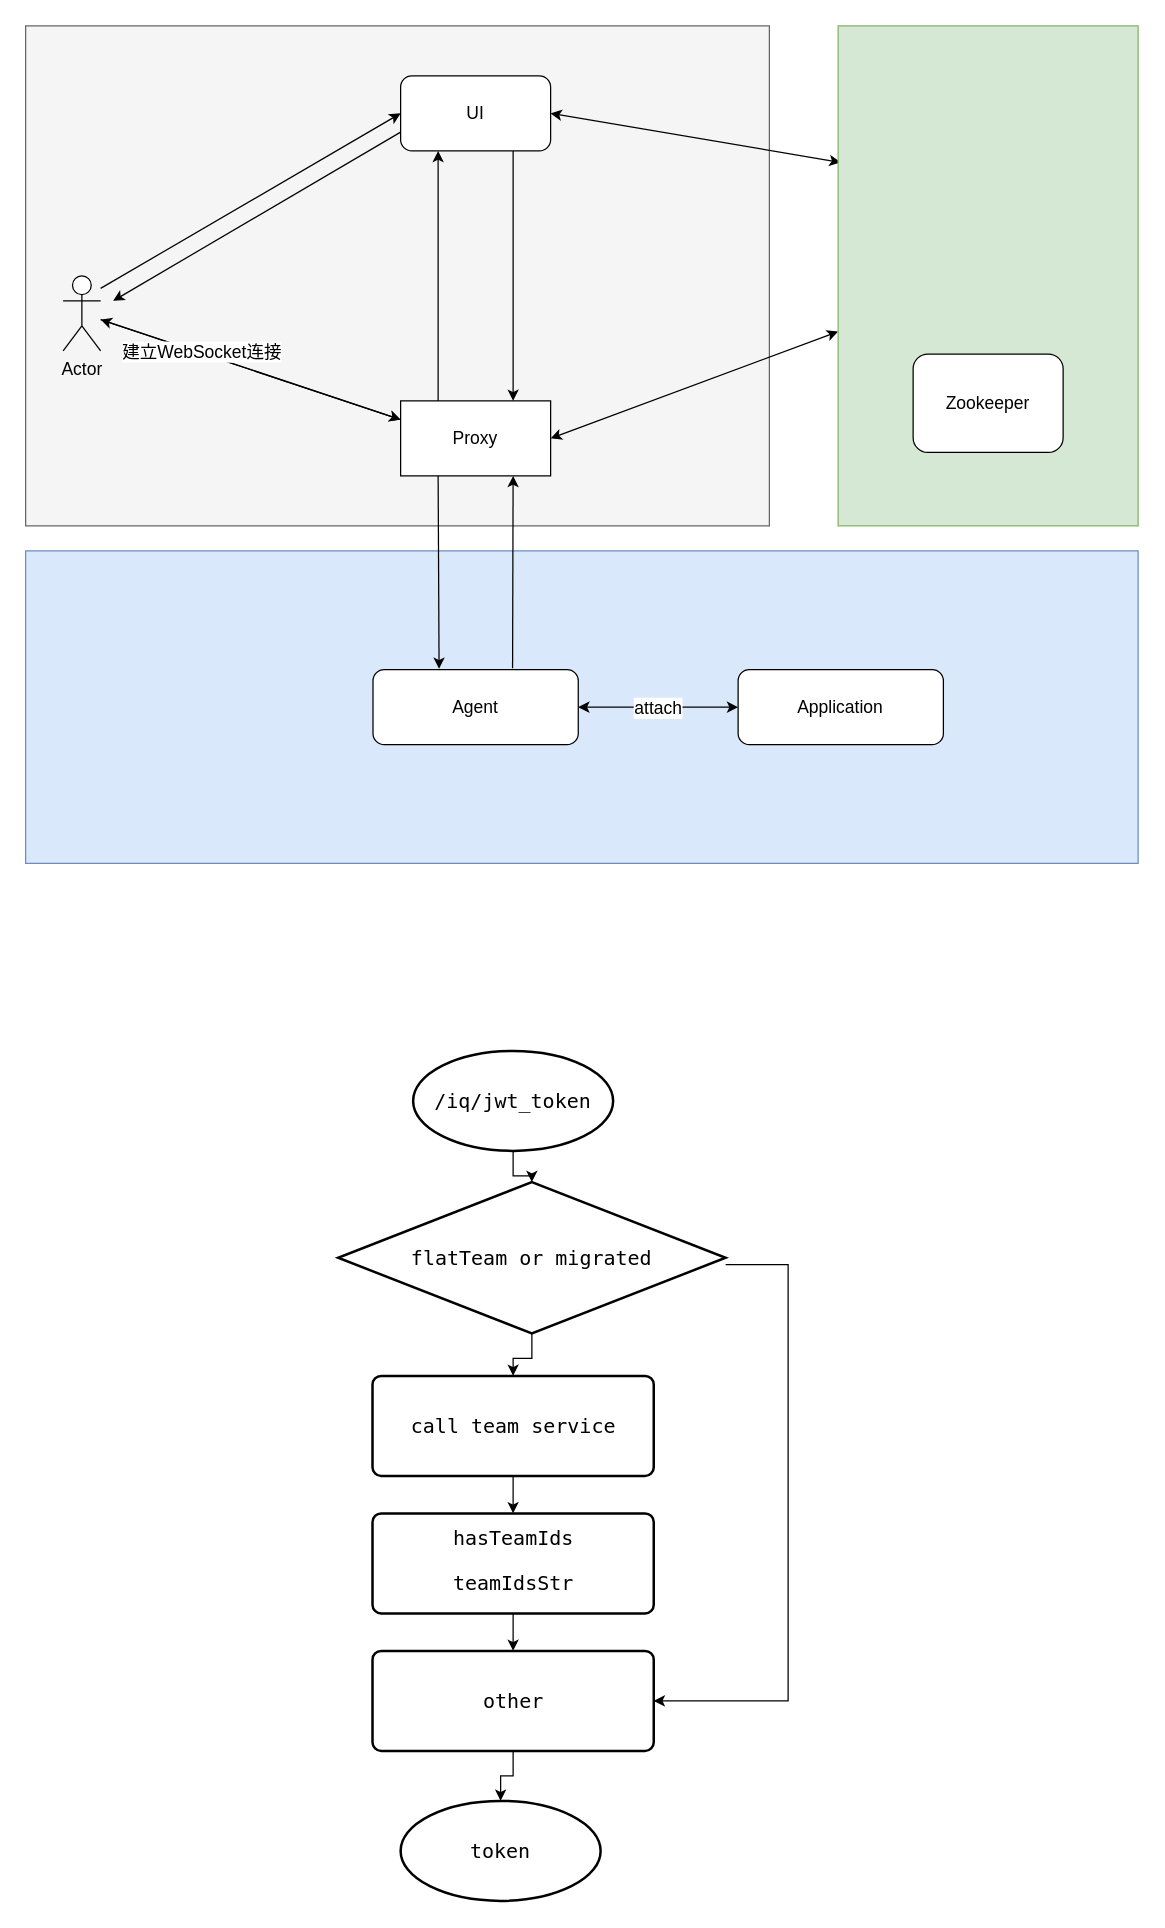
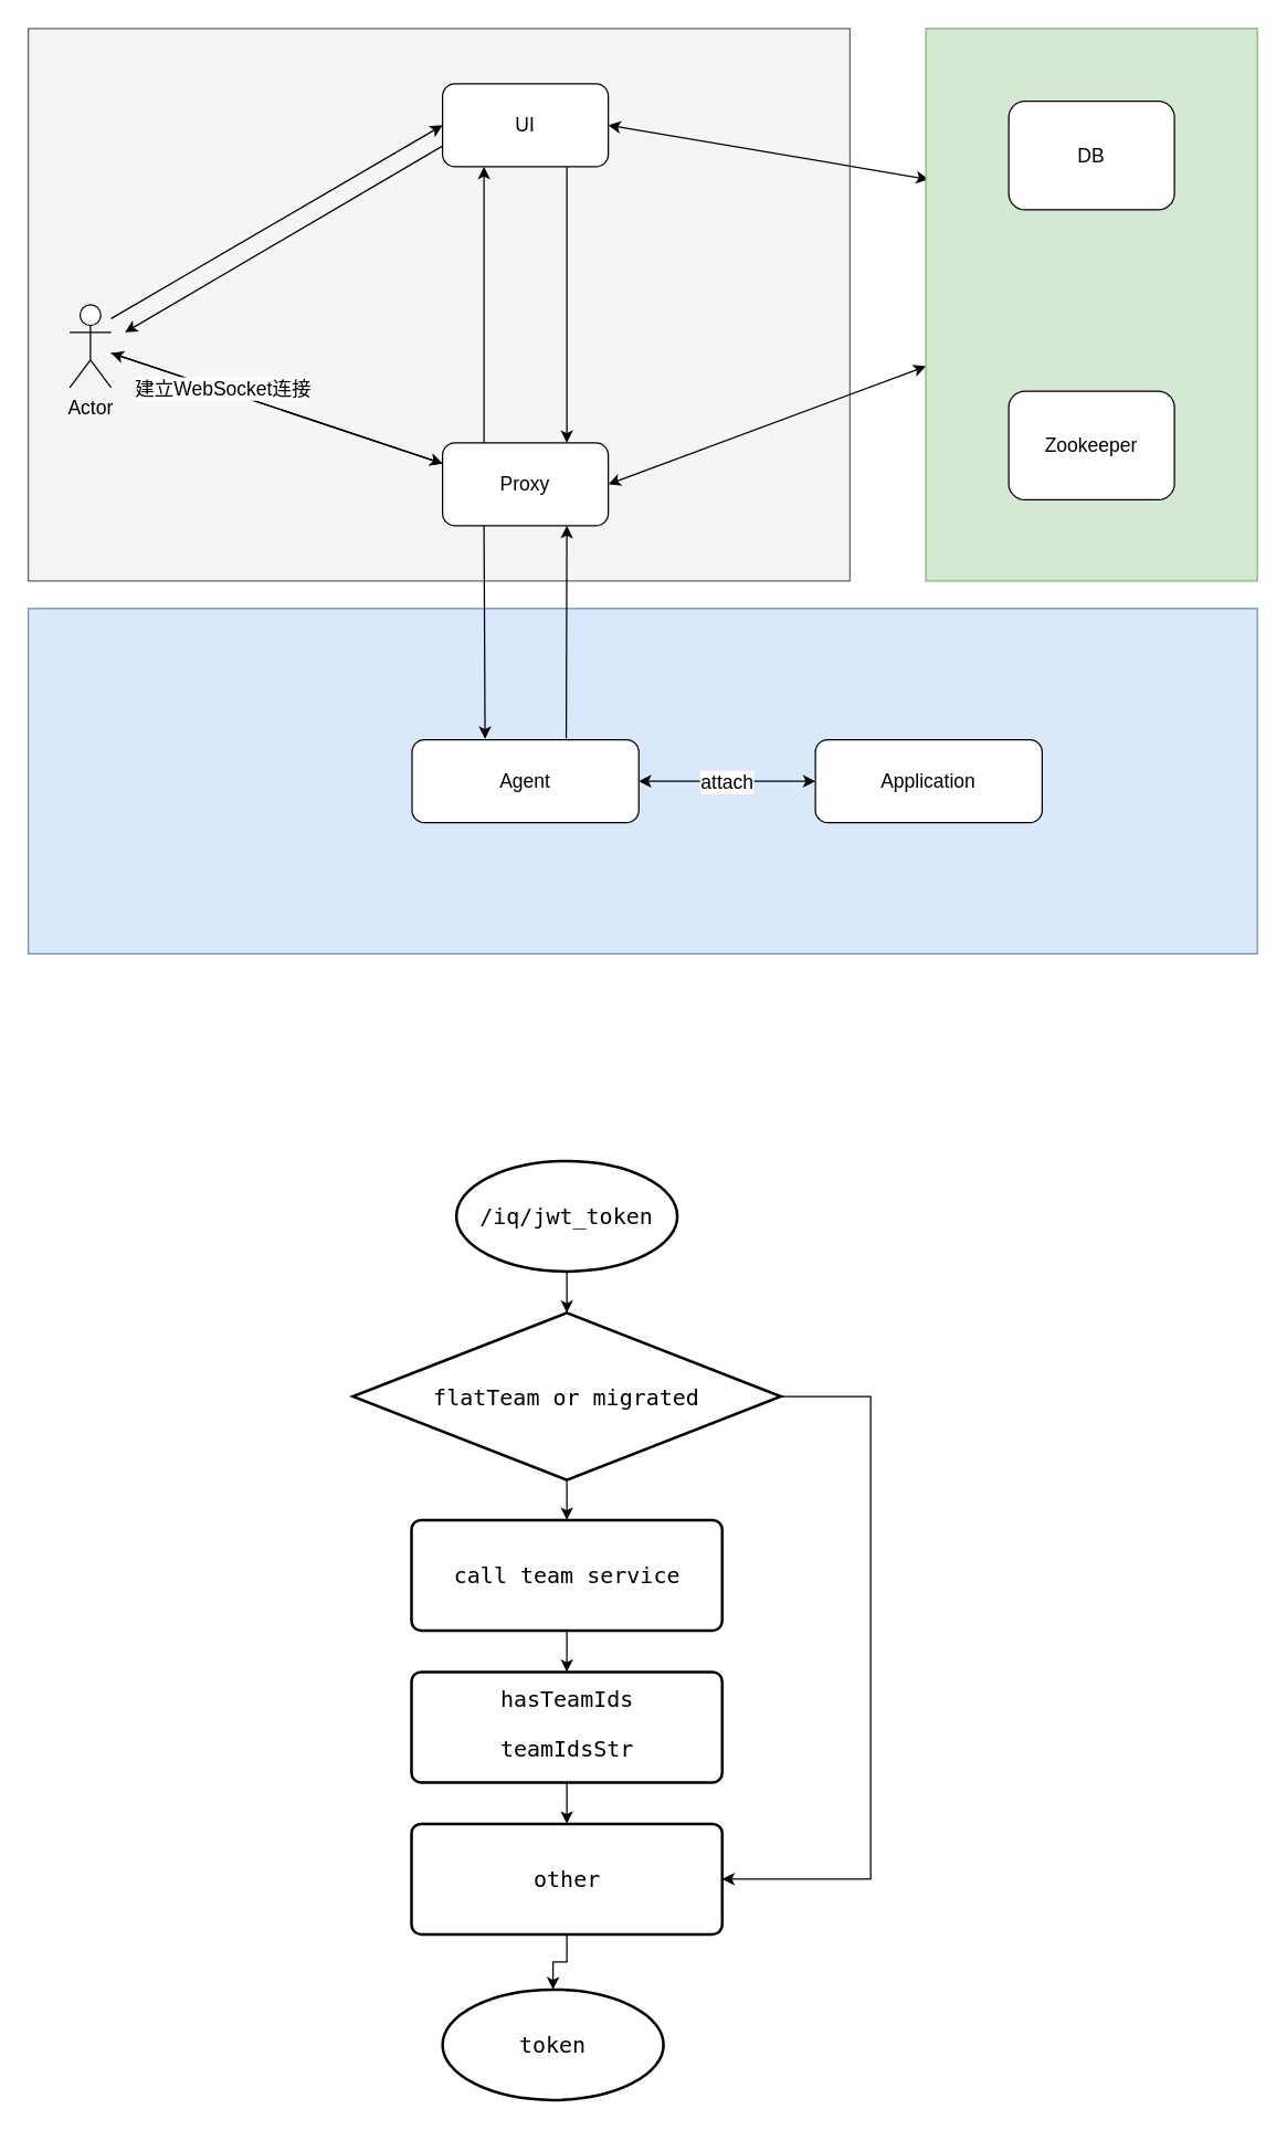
  <mxCell id="0" />
  <mxCell id="1" parent="0" />
  <mxCell id="2" value="" style="rounded=0;whiteSpace=wrap;html=1;fontSize=14;align=left;fillColor=#f5f5f5;strokeColor=#666666;fontColor=#333333;" parent="1" vertex="1"><mxGeometry x="20" y="20" width="595" height="400" as="geometry" /></mxCell>
  <mxCell id="3" value="" style="endArrow=classic;startArrow=classic;html=1;fontSize=14;align=left;entryX=0;entryY=0.25;entryDx=0;entryDy=0;" parent="1" source="12" target="8" edge="1"><mxGeometry width="50" height="50" relative="1" as="geometry"><mxPoint x="390" y="480" as="sourcePoint" /><mxPoint x="440" y="430" as="targetPoint" /></mxGeometry></mxCell>
  <mxCell id="4" style="rounded=0;orthogonalLoop=1;jettySize=auto;html=1;exitX=0;exitY=0.75;exitDx=0;exitDy=0;fontSize=14;" parent="1" source="6" edge="1"><mxGeometry relative="1" as="geometry"><mxPoint x="90" y="240" as="targetPoint" /></mxGeometry></mxCell>
  <mxCell id="5" style="edgeStyle=none;rounded=0;orthogonalLoop=1;jettySize=auto;html=1;entryX=0.75;entryY=0;entryDx=0;entryDy=0;exitX=0.75;exitY=1;exitDx=0;exitDy=0;fontSize=14;" parent="1" source="6" target="8" edge="1"><mxGeometry relative="1" as="geometry" /></mxCell>
  <mxCell id="6" value="UI" style="rounded=1;whiteSpace=wrap;html=1;fontSize=14;" parent="1" vertex="1"><mxGeometry x="320" y="60" width="120" height="60" as="geometry" /></mxCell>
  <mxCell id="7" value="" style="edgeStyle=none;rounded=0;orthogonalLoop=1;jettySize=auto;html=1;exitX=0.25;exitY=0;exitDx=0;exitDy=0;entryX=0.25;entryY=1;entryDx=0;entryDy=0;fontSize=14;" parent="1" source="8" target="6" edge="1"><mxGeometry x="0.1" y="-20" relative="1" as="geometry"><mxPoint as="offset" /></mxGeometry></mxCell>
- <mxCell id="8" value="Proxy" style="whiteSpace=wrap;html=1;fontSize=14;rounded=0;" parent="1" vertex="1"><mxGeometry x="320" y="320" width="120" height="60" as="geometry" /></mxCell>
+ <mxCell id="8" value="Proxy" style="rounded=1;whiteSpace=wrap;html=1;fontSize=14;" parent="1" vertex="1"><mxGeometry x="320" y="320" width="120" height="60" as="geometry" /></mxCell>
  <mxCell id="9" style="rounded=0;orthogonalLoop=1;jettySize=auto;html=1;entryX=0;entryY=0.5;entryDx=0;entryDy=0;fontSize=14;" parent="1" target="6" edge="1"><mxGeometry relative="1" as="geometry"><mxPoint x="80" y="230" as="sourcePoint" /></mxGeometry></mxCell>
  <mxCell id="10" style="edgeStyle=none;rounded=0;orthogonalLoop=1;jettySize=auto;html=1;entryX=0;entryY=0.25;entryDx=0;entryDy=0;fontSize=14;" parent="1" source="12" target="8" edge="1"><mxGeometry relative="1" as="geometry" /></mxCell>
  <mxCell id="11" value="建立WebSocket连接" style="edgeLabel;html=1;align=center;verticalAlign=middle;resizable=0;points=[];fontSize=14;" parent="10" vertex="1" connectable="0"><mxGeometry x="-0.328" y="1" relative="1" as="geometry"><mxPoint as="offset" /></mxGeometry></mxCell>
  <mxCell id="12" value="Actor" style="shape=umlActor;verticalLabelPosition=bottom;verticalAlign=top;html=1;outlineConnect=0;fontSize=14;" parent="1" vertex="1"><mxGeometry x="50" y="220" width="30" height="60" as="geometry" /></mxCell>
  <mxCell id="13" value="" style="endArrow=classic;startArrow=classic;html=1;fontSize=14;align=left;exitX=1;exitY=0.5;exitDx=0;exitDy=0;entryX=0.008;entryY=0.273;entryDx=0;entryDy=0;entryPerimeter=0;" parent="1" source="6" target="15" edge="1"><mxGeometry width="50" height="50" relative="1" as="geometry"><mxPoint x="650" y="300" as="sourcePoint" /><mxPoint x="700" y="250" as="targetPoint" /></mxGeometry></mxCell>
  <mxCell id="14" value="" style="endArrow=classic;startArrow=classic;html=1;fontSize=14;align=left;exitX=1;exitY=0.5;exitDx=0;exitDy=0;" parent="1" source="8" target="15" edge="1"><mxGeometry width="50" height="50" relative="1" as="geometry"><mxPoint x="650" y="300" as="sourcePoint" /><mxPoint x="700" y="250" as="targetPoint" /></mxGeometry></mxCell>
  <mxCell id="15" value="" style="rounded=0;whiteSpace=wrap;html=1;fontSize=14;fillColor=#d5e8d4;strokeColor=#82b366;" parent="1" vertex="1"><mxGeometry x="670" y="20" width="240" height="400" as="geometry" /></mxCell>
+ <mxCell id="16" value="DB" style="rounded=1;whiteSpace=wrap;html=1;fontSize=14;" parent="1" vertex="1"><mxGeometry x="730" y="72.5" width="120" height="78.75" as="geometry" /></mxCell>
  <mxCell id="17" value="Zookeeper" style="rounded=1;whiteSpace=wrap;html=1;fontSize=14;" parent="1" vertex="1"><mxGeometry x="730" y="282.5" width="120" height="78.75" as="geometry" /></mxCell>
  <mxCell id="18" value="" style="group" parent="1" vertex="1" connectable="0"><mxGeometry x="20" y="440" width="890" height="250" as="geometry" /></mxCell>
  <mxCell id="19" value="" style="rounded=0;whiteSpace=wrap;html=1;fontSize=14;align=left;fillColor=#dae8fc;strokeColor=#6c8ebf;" parent="18" vertex="1"><mxGeometry width="890" height="250" as="geometry" /></mxCell>
  <mxCell id="20" value="Agent" style="rounded=1;whiteSpace=wrap;html=1;fontSize=14;" parent="18" vertex="1"><mxGeometry x="277.898" y="95" width="164.211" height="60" as="geometry" /></mxCell>
  <mxCell id="21" value="Application" style="rounded=1;whiteSpace=wrap;html=1;fontSize=14;align=center;" parent="18" vertex="1"><mxGeometry x="569.997" y="95" width="164.211" height="60" as="geometry" /></mxCell>
  <mxCell id="22" value="" style="endArrow=classic;startArrow=classic;html=1;fontSize=14;align=left;exitX=1;exitY=0.5;exitDx=0;exitDy=0;entryX=0;entryY=0.5;entryDx=0;entryDy=0;" parent="18" source="20" target="21" edge="1"><mxGeometry width="50" height="50" relative="1" as="geometry"><mxPoint x="410.526" y="110" as="sourcePoint" /><mxPoint x="478.947" y="60" as="targetPoint" /></mxGeometry></mxCell>
  <mxCell id="23" value="attach" style="edgeLabel;html=1;align=center;verticalAlign=middle;resizable=0;points=[];fontSize=14;labelBorderColor=none;" parent="22" vertex="1" connectable="0"><mxGeometry x="0.214" y="1" relative="1" as="geometry"><mxPoint x="-15" y="1" as="offset" /></mxGeometry></mxCell>
  <mxCell id="24" style="edgeStyle=none;rounded=0;orthogonalLoop=1;jettySize=auto;html=1;exitX=0.25;exitY=1;exitDx=0;exitDy=0;entryX=0.322;entryY=-0.01;entryDx=0;entryDy=0;fontSize=14;align=left;entryPerimeter=0;" parent="1" source="8" target="20" edge="1"><mxGeometry relative="1" as="geometry" /></mxCell>
  <mxCell id="25" style="edgeStyle=none;rounded=0;orthogonalLoop=1;jettySize=auto;html=1;exitX=0.68;exitY=-0.019;exitDx=0;exitDy=0;entryX=0.75;entryY=1;entryDx=0;entryDy=0;fontSize=14;align=left;exitPerimeter=0;" parent="1" source="20" target="8" edge="1"><mxGeometry relative="1" as="geometry" /></mxCell>
  <mxCell id="26" value="" style="edgeStyle=orthogonalEdgeStyle;rounded=0;orthogonalLoop=1;jettySize=auto;html=1;fontSize=16;fontColor=#000000;" edge="1" parent="1" source="27" target="30"><mxGeometry relative="1" as="geometry" /></mxCell>
  <mxCell id="27" value="&lt;pre style=&quot;font-family: &amp;quot;JetBrains Mono&amp;quot;, monospace;&quot;&gt;&lt;font style=&quot;font-size: 16px;&quot;&gt;/iq/jwt_token&lt;/font&gt;&lt;/pre&gt;" style="strokeWidth=2;html=1;shape=mxgraph.flowchart.start_2;whiteSpace=wrap;" vertex="1" parent="1"><mxGeometry x="330" y="840" width="160" height="80" as="geometry" /></mxCell>
  <mxCell id="28" value="" style="edgeStyle=orthogonalEdgeStyle;rounded=0;orthogonalLoop=1;jettySize=auto;html=1;fontSize=16;fontColor=#000000;" edge="1" parent="1" source="30" target="32"><mxGeometry relative="1" as="geometry" /></mxCell>
  <mxCell id="29" style="edgeStyle=orthogonalEdgeStyle;rounded=0;orthogonalLoop=1;jettySize=auto;html=1;fontSize=16;fontColor=#000000;entryX=1;entryY=0.5;entryDx=0;entryDy=0;" edge="1" parent="1" source="30" target="37"><mxGeometry relative="1" as="geometry"><mxPoint x="630" y="1290" as="targetPoint" /><Array as="points"><mxPoint x="630" y="1011" /><mxPoint x="630" y="1360" /></Array></mxGeometry></mxCell>
- <mxCell id="30" value="&lt;pre style=&quot;font-family: &amp;quot;JetBrains Mono&amp;quot;, monospace;&quot;&gt;&lt;font style=&quot;font-size: 16px;&quot;&gt;flatTeam or migrated&lt;/font&gt;&lt;/pre&gt;" style="strokeWidth=2;html=1;shape=mxgraph.flowchart.decision;whiteSpace=wrap;labelBackgroundColor=none;fontColor=#000000;" vertex="1" parent="1"><mxGeometry x="270" y="945" width="310" height="121" as="geometry" /></mxCell>
+ <mxCell id="30" value="&lt;pre style=&quot;font-family: &amp;quot;JetBrains Mono&amp;quot;, monospace;&quot;&gt;&lt;font style=&quot;font-size: 16px;&quot;&gt;flatTeam or migrated&lt;/font&gt;&lt;/pre&gt;" style="strokeWidth=2;html=1;shape=mxgraph.flowchart.decision;whiteSpace=wrap;labelBackgroundColor=none;fontColor=#000000;" vertex="1" parent="1"><mxGeometry x="255" y="950" width="310" height="121" as="geometry" /></mxCell>
  <mxCell id="31" value="" style="edgeStyle=orthogonalEdgeStyle;rounded=0;orthogonalLoop=1;jettySize=auto;html=1;fontSize=16;fontColor=#000000;" edge="1" parent="1" source="32" target="35"><mxGeometry relative="1" as="geometry" /></mxCell>
  <mxCell id="32" value="&lt;pre style=&quot;font-size: 12px; font-family: &amp;quot;JetBrains Mono&amp;quot;, monospace;&quot;&gt;&lt;font style=&quot;font-size: 16px;&quot;&gt;call team service&lt;/font&gt;&lt;/pre&gt;" style="rounded=1;whiteSpace=wrap;html=1;absoluteArcSize=1;arcSize=14;strokeWidth=2;labelBackgroundColor=none;fontSize=16;fontColor=#000000;" vertex="1" parent="1"><mxGeometry x="297.5" y="1100" width="225" height="80" as="geometry" /></mxCell>
  <mxCell id="33" value="&lt;pre style=&quot;font-family: &amp;quot;JetBrains Mono&amp;quot;, monospace;&quot;&gt;&lt;span style=&quot;font-size: 16px;&quot;&gt;token&lt;/span&gt;&lt;/pre&gt;" style="strokeWidth=2;html=1;shape=mxgraph.flowchart.start_2;whiteSpace=wrap;" vertex="1" parent="1"><mxGeometry x="320" y="1440" width="160" height="80" as="geometry" /></mxCell>
  <mxCell id="34" value="" style="edgeStyle=orthogonalEdgeStyle;rounded=0;orthogonalLoop=1;jettySize=auto;html=1;fontSize=16;fontColor=#000000;" edge="1" parent="1" source="35" target="37"><mxGeometry relative="1" as="geometry" /></mxCell>
  <mxCell id="35" value="&lt;pre style=&quot;font-size: 12px; font-family: &amp;quot;JetBrains Mono&amp;quot;, monospace;&quot;&gt;&lt;font style=&quot;font-size: 16px;&quot;&gt;hasTeamIds&lt;/font&gt;&lt;/pre&gt;&lt;pre style=&quot;font-family: &amp;quot;JetBrains Mono&amp;quot;, monospace;&quot;&gt;teamIdsStr&lt;/pre&gt;" style="rounded=1;whiteSpace=wrap;html=1;absoluteArcSize=1;arcSize=14;strokeWidth=2;labelBackgroundColor=none;fontSize=16;fontColor=#000000;" vertex="1" parent="1"><mxGeometry x="297.5" y="1210" width="225" height="80" as="geometry" /></mxCell>
  <mxCell id="36" value="" style="edgeStyle=orthogonalEdgeStyle;rounded=0;orthogonalLoop=1;jettySize=auto;html=1;fontSize=16;fontColor=#000000;" edge="1" parent="1" source="37" target="33"><mxGeometry relative="1" as="geometry" /></mxCell>
  <mxCell id="37" value="&lt;pre style=&quot;font-size: 12px; font-family: &amp;quot;JetBrains Mono&amp;quot;, monospace;&quot;&gt;&lt;font style=&quot;font-size: 16px;&quot;&gt;other&lt;/font&gt;&lt;/pre&gt;" style="rounded=1;whiteSpace=wrap;html=1;absoluteArcSize=1;arcSize=14;strokeWidth=2;labelBackgroundColor=none;fontSize=16;fontColor=#000000;" vertex="1" parent="1"><mxGeometry x="297.5" y="1320" width="225" height="80" as="geometry" /></mxCell>
